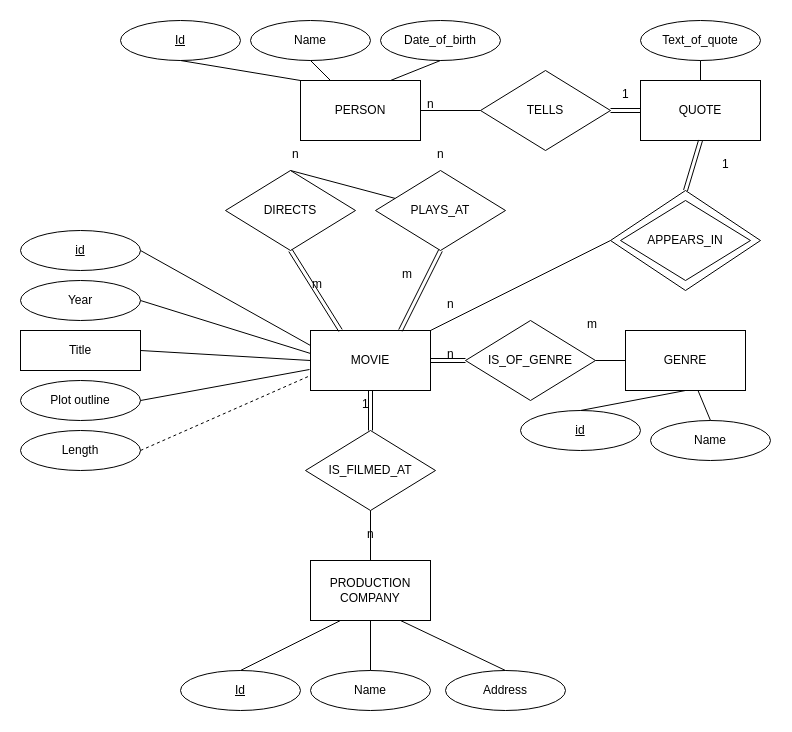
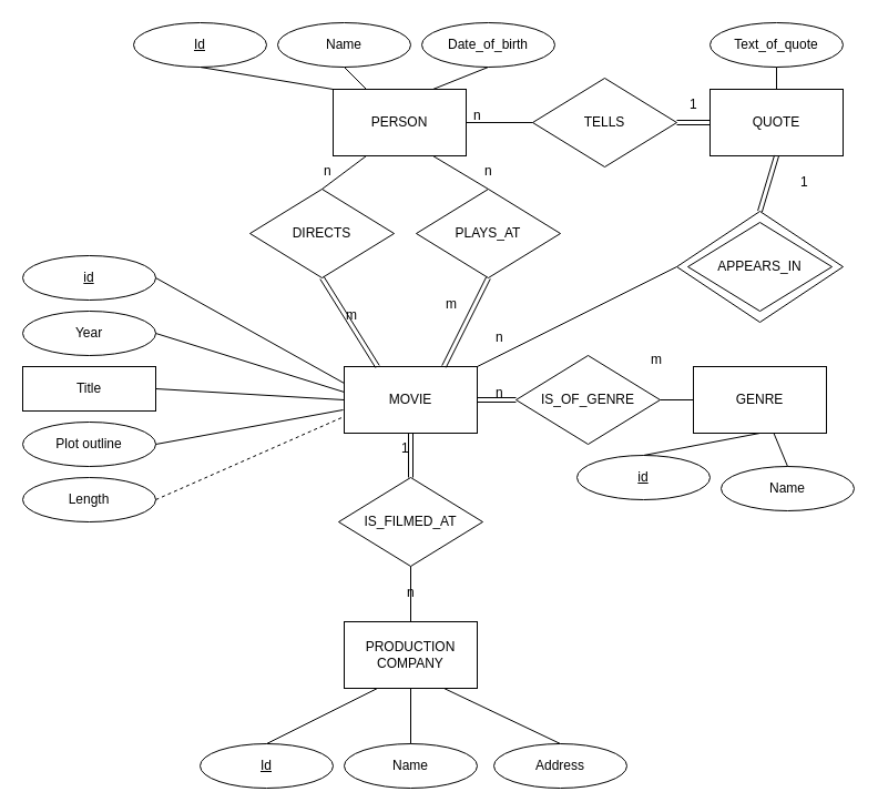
  <mxCell id="0" />
  <mxCell id="1" parent="0" />
  <mxCell id="2" value="" style="rhombus;whiteSpace=wrap;html=1;" parent="1" vertex="1"><mxGeometry x="610" y="190" width="150" height="100" as="geometry" /></mxCell>
  <mxCell id="3" value="APPEARS_IN" style="rhombus;whiteSpace=wrap;html=1;" parent="1" vertex="1"><mxGeometry x="620" y="200" width="130" height="80" as="geometry" /></mxCell>
  <mxCell id="4" value="MOVIE" style="rounded=0;whiteSpace=wrap;html=1;" parent="1" vertex="1"><mxGeometry x="310" y="330" width="120" height="60" as="geometry" /></mxCell>
  <mxCell id="5" value="Title " style="whiteSpace=wrap;html=1;rounded=0;" parent="1" vertex="1"><mxGeometry x="20" y="330" width="120" height="40" as="geometry" /></mxCell>
  <mxCell id="6" value="Year" style="ellipse;whiteSpace=wrap;html=1;" parent="1" vertex="1"><mxGeometry x="20" y="280" width="120" height="40" as="geometry" /></mxCell>
  <mxCell id="7" value="Length" style="ellipse;whiteSpace=wrap;html=1;" parent="1" vertex="1"><mxGeometry x="20" y="430" width="120" height="40" as="geometry" /></mxCell>
  <mxCell id="8" value="GENRE" style="rounded=0;whiteSpace=wrap;html=1;" parent="1" vertex="1"><mxGeometry x="625" y="330" width="120" height="60" as="geometry" /></mxCell>
  <mxCell id="9" value="&lt;u&gt;id&lt;/u&gt;" style="ellipse;whiteSpace=wrap;html=1;" parent="1" vertex="1"><mxGeometry x="20" y="230" width="120" height="40" as="geometry" /></mxCell>
  <mxCell id="10" value="PERSON" style="rounded=0;whiteSpace=wrap;html=1;" parent="1" vertex="1"><mxGeometry x="300" y="80" width="120" height="60" as="geometry" /></mxCell>
  <mxCell id="11" value="PRODUCTION COMPANY" style="rounded=0;whiteSpace=wrap;html=1;" parent="1" vertex="1"><mxGeometry x="310" y="560" width="120" height="60" as="geometry" /></mxCell>
  <mxCell id="12" value="Name" style="ellipse;whiteSpace=wrap;html=1;" parent="1" vertex="1"><mxGeometry x="310" y="670" width="120" height="40" as="geometry" /></mxCell>
  <mxCell id="13" value="Name" style="ellipse;whiteSpace=wrap;html=1;" parent="1" vertex="1"><mxGeometry x="250" y="20" width="120" height="40" as="geometry" /></mxCell>
  <mxCell id="14" value="Address" style="ellipse;whiteSpace=wrap;html=1;" parent="1" vertex="1"><mxGeometry x="445" y="670" width="120" height="40" as="geometry" /></mxCell>
  <mxCell id="15" value="Date_of_birth" style="ellipse;whiteSpace=wrap;html=1;" parent="1" vertex="1"><mxGeometry x="380" y="20" width="120" height="40" as="geometry" /></mxCell>
  <mxCell id="16" value="" style="endArrow=none;html=1;exitX=1;exitY=0.5;exitDx=0;exitDy=0;entryX=0;entryY=0.383;entryDx=0;entryDy=0;entryPerimeter=0;" parent="1" source="6" target="4" edge="1"><mxGeometry width="50" height="50" relative="1" as="geometry"><mxPoint x="330" y="440" as="sourcePoint" /><mxPoint x="380" y="390" as="targetPoint" /></mxGeometry></mxCell>
  <mxCell id="17" value="" style="endArrow=none;html=1;exitX=1;exitY=0.5;exitDx=0;exitDy=0;entryX=0;entryY=0.5;entryDx=0;entryDy=0;" parent="1" source="5" target="4" edge="1"><mxGeometry width="50" height="50" relative="1" as="geometry"><mxPoint x="330" y="440" as="sourcePoint" /><mxPoint x="220" y="320" as="targetPoint" /></mxGeometry></mxCell>
  <mxCell id="18" value="" style="endArrow=none;html=1;exitX=0.5;exitY=0;exitDx=0;exitDy=0;" parent="1" source="12" target="11" edge="1"><mxGeometry width="50" height="50" relative="1" as="geometry"><mxPoint x="335" y="570" as="sourcePoint" /><mxPoint x="385" y="520" as="targetPoint" /></mxGeometry></mxCell>
  <mxCell id="19" value="IS_FILMED_AT" style="rhombus;whiteSpace=wrap;html=1;" parent="1" vertex="1"><mxGeometry x="305" y="430" width="130" height="80" as="geometry" /></mxCell>
  <mxCell id="20" value="" style="endArrow=none;html=1;entryX=0.75;entryY=1;entryDx=0;entryDy=0;exitX=0.5;exitY=0;exitDx=0;exitDy=0;" parent="1" source="14" target="11" edge="1"><mxGeometry width="50" height="50" relative="1" as="geometry"><mxPoint x="335" y="570" as="sourcePoint" /><mxPoint x="385" y="520" as="targetPoint" /></mxGeometry></mxCell>
  <mxCell id="21" value="IS_OF_GENRE" style="rhombus;whiteSpace=wrap;html=1;" parent="1" vertex="1"><mxGeometry x="465" y="320" width="130" height="80" as="geometry" /></mxCell>
  <mxCell id="22" value="Plot outline" style="ellipse;whiteSpace=wrap;html=1;" parent="1" vertex="1"><mxGeometry x="20" y="380" width="120" height="40" as="geometry" /></mxCell>
  <mxCell id="23" value="DIRECTS" style="rhombus;whiteSpace=wrap;html=1;" parent="1" vertex="1"><mxGeometry x="225" y="170" width="130" height="80" as="geometry" /></mxCell>
  <mxCell id="24" value="PLAYS_AT" style="rhombus;whiteSpace=wrap;html=1;" parent="1" vertex="1"><mxGeometry x="375" y="170" width="130" height="80" as="geometry" /></mxCell>
  <mxCell id="25" value="" style="endArrow=none;html=1;exitX=1;exitY=0.5;exitDx=0;exitDy=0;entryX=0;entryY=0.75;entryDx=0;entryDy=0;dashed=1;" parent="1" source="7" target="4" edge="1"><mxGeometry width="50" height="50" relative="1" as="geometry"><mxPoint x="330" y="410" as="sourcePoint" /><mxPoint x="310" y="370" as="targetPoint" /></mxGeometry></mxCell>
  <mxCell id="26" value="" style="endArrow=none;html=1;entryX=1;entryY=0.5;entryDx=0;entryDy=0;exitX=0;exitY=0.25;exitDx=0;exitDy=0;" parent="1" source="4" target="9" edge="1"><mxGeometry width="50" height="50" relative="1" as="geometry"><mxPoint x="330" y="410" as="sourcePoint" /><mxPoint x="380" y="360" as="targetPoint" /></mxGeometry></mxCell>
  <mxCell id="27" value="" style="endArrow=none;html=1;exitX=1;exitY=0.5;exitDx=0;exitDy=0;" parent="1" source="22" edge="1"><mxGeometry width="50" height="50" relative="1" as="geometry"><mxPoint x="330" y="410" as="sourcePoint" /><mxPoint x="309" y="369" as="targetPoint" /></mxGeometry></mxCell>
- <mxCell id="28" value="" style="endArrow=none;html=1;exitX=0.5;exitY=0;exitDx=0;exitDy=0;" parent="1" source="23" target="24" edge="1"><mxGeometry width="50" height="50" relative="1" as="geometry"><mxPoint x="390" y="330" as="sourcePoint" /><mxPoint x="450" y="260" as="targetPoint" /></mxGeometry></mxCell>
+ <mxCell id="28" value="" style="endArrow=none;html=1;exitX=0.5;exitY=0;exitDx=0;exitDy=0;entryX=0.25;entryY=1;entryDx=0;entryDy=0;" parent="1" source="23" target="10" edge="1"><mxGeometry width="50" height="50" relative="1" as="geometry"><mxPoint x="390" y="330" as="sourcePoint" /><mxPoint x="450" y="260" as="targetPoint" /></mxGeometry></mxCell>
+ <mxCell id="29" value="" style="endArrow=none;html=1;exitX=0.75;exitY=1;exitDx=0;exitDy=0;entryX=0.5;entryY=0;entryDx=0;entryDy=0;" parent="1" source="10" target="24" edge="1"><mxGeometry width="50" height="50" relative="1" as="geometry"><mxPoint x="310" y="180" as="sourcePoint" /><mxPoint x="360" y="150" as="targetPoint" /></mxGeometry></mxCell>
  <mxCell id="30" value="" style="endArrow=none;html=1;exitX=0.5;exitY=1;exitDx=0;exitDy=0;entryX=0.25;entryY=0;entryDx=0;entryDy=0;" parent="1" source="13" target="10" edge="1"><mxGeometry width="50" height="50" relative="1" as="geometry"><mxPoint x="420" y="150" as="sourcePoint" /><mxPoint x="450" y="180" as="targetPoint" /></mxGeometry></mxCell>
  <mxCell id="31" value="" style="endArrow=none;html=1;exitX=0.5;exitY=1;exitDx=0;exitDy=0;entryX=0.75;entryY=0;entryDx=0;entryDy=0;" parent="1" source="15" target="10" edge="1"><mxGeometry width="50" height="50" relative="1" as="geometry"><mxPoint x="320" y="70" as="sourcePoint" /><mxPoint x="360" y="90" as="targetPoint" /></mxGeometry></mxCell>
  <mxCell id="32" value="" style="endArrow=none;html=1;exitX=0.5;exitY=0;exitDx=0;exitDy=0;entryX=0.5;entryY=1;entryDx=0;entryDy=0;" parent="1" source="11" target="19" edge="1"><mxGeometry width="50" height="50" relative="1" as="geometry"><mxPoint x="370" y="440" as="sourcePoint" /><mxPoint x="360" y="520" as="targetPoint" /></mxGeometry></mxCell>
  <mxCell id="33" value="" style="endArrow=none;html=1;exitX=0;exitY=0.5;exitDx=0;exitDy=0;entryX=1;entryY=0.5;entryDx=0;entryDy=0;" parent="1" source="8" target="21" edge="1"><mxGeometry width="50" height="50" relative="1" as="geometry"><mxPoint x="460" y="340" as="sourcePoint" /><mxPoint x="420" y="360" as="targetPoint" /></mxGeometry></mxCell>
  <mxCell id="34" value="&lt;u&gt;id&lt;/u&gt;" style="ellipse;whiteSpace=wrap;html=1;" parent="1" vertex="1"><mxGeometry x="520" y="410" width="120" height="40" as="geometry" /></mxCell>
  <mxCell id="35" value="" style="endArrow=none;html=1;exitX=0.5;exitY=0;exitDx=0;exitDy=0;entryX=0.5;entryY=1;entryDx=0;entryDy=0;" parent="1" source="34" target="8" edge="1"><mxGeometry width="50" height="50" relative="1" as="geometry"><mxPoint x="460" y="340" as="sourcePoint" /><mxPoint x="420" y="360" as="targetPoint" /></mxGeometry></mxCell>
  <mxCell id="36" value="&lt;span style=&quot;font-family: &amp;#34;helvetica&amp;#34; ; text-align: center&quot;&gt;n&lt;/span&gt;" style="text;whiteSpace=wrap;html=1;" parent="1" vertex="1"><mxGeometry x="290" y="140" width="10" height="30" as="geometry" /></mxCell>
  <mxCell id="37" value="&lt;span style=&quot;font-family: &amp;#34;helvetica&amp;#34; ; text-align: center&quot;&gt;m&lt;/span&gt;" style="text;whiteSpace=wrap;html=1;" parent="1" vertex="1"><mxGeometry x="310" y="270" width="10" height="30" as="geometry" /></mxCell>
  <mxCell id="38" value="&lt;span style=&quot;font-family: &amp;#34;helvetica&amp;#34; ; text-align: center&quot;&gt;n&lt;/span&gt;" style="text;whiteSpace=wrap;html=1;" parent="1" vertex="1"><mxGeometry x="435" y="140" width="10" height="30" as="geometry" /></mxCell>
  <mxCell id="39" value="&lt;span style=&quot;font-family: &amp;#34;helvetica&amp;#34; ; text-align: center&quot;&gt;m&lt;/span&gt;" style="text;whiteSpace=wrap;html=1;" parent="1" vertex="1"><mxGeometry x="400" y="260" width="10" height="30" as="geometry" /></mxCell>
  <mxCell id="40" value="&lt;span style=&quot;font-family: &amp;#34;helvetica&amp;#34; ; text-align: center&quot;&gt;n&lt;/span&gt;" style="text;whiteSpace=wrap;html=1;" parent="1" vertex="1"><mxGeometry x="445" y="340" width="10" height="30" as="geometry" /></mxCell>
  <mxCell id="41" value="&lt;span style=&quot;font-family: &amp;#34;helvetica&amp;#34; ; text-align: center&quot;&gt;m&lt;/span&gt;" style="text;whiteSpace=wrap;html=1;" parent="1" vertex="1"><mxGeometry x="585" y="310" width="10" height="30" as="geometry" /></mxCell>
  <mxCell id="42" value="&lt;span style=&quot;font-family: &amp;#34;helvetica&amp;#34; ; text-align: center&quot;&gt;1&lt;/span&gt;" style="text;whiteSpace=wrap;html=1;" parent="1" vertex="1"><mxGeometry x="360" y="390" width="10" height="30" as="geometry" /></mxCell>
  <mxCell id="43" value="&lt;span style=&quot;font-family: &amp;#34;helvetica&amp;#34; ; text-align: center&quot;&gt;n&lt;/span&gt;" style="text;whiteSpace=wrap;html=1;" parent="1" vertex="1"><mxGeometry x="365" y="520" width="10" height="30" as="geometry" /></mxCell>
  <mxCell id="44" value="" style="shape=link;html=1;entryX=0.5;entryY=1;entryDx=0;entryDy=0;exitX=0.5;exitY=0;exitDx=0;exitDy=0;" parent="1" source="19" target="4" edge="1"><mxGeometry width="100" relative="1" as="geometry"><mxPoint x="235" y="409.8" as="sourcePoint" /><mxPoint x="335" y="409.8" as="targetPoint" /></mxGeometry></mxCell>
  <mxCell id="45" value="" style="shape=link;html=1;exitX=0.5;exitY=1;exitDx=0;exitDy=0;entryX=0.25;entryY=0;entryDx=0;entryDy=0;" parent="1" source="23" target="4" edge="1"><mxGeometry width="100" relative="1" as="geometry"><mxPoint x="330" y="190" as="sourcePoint" /><mxPoint x="430" y="190" as="targetPoint" /></mxGeometry></mxCell>
  <mxCell id="46" value="" style="shape=link;html=1;exitX=0.5;exitY=1;exitDx=0;exitDy=0;entryX=0.75;entryY=0;entryDx=0;entryDy=0;" parent="1" source="24" target="4" edge="1"><mxGeometry width="100" relative="1" as="geometry"><mxPoint x="300" y="260" as="sourcePoint" /><mxPoint x="330" y="330" as="targetPoint" /></mxGeometry></mxCell>
  <mxCell id="47" value="" style="shape=link;html=1;exitX=0;exitY=0.5;exitDx=0;exitDy=0;entryX=1;entryY=0.5;entryDx=0;entryDy=0;" parent="1" source="21" target="4" edge="1"><mxGeometry width="100" relative="1" as="geometry"><mxPoint x="310" y="270" as="sourcePoint" /><mxPoint x="340" y="340" as="targetPoint" /></mxGeometry></mxCell>
  <mxCell id="48" value="QUOTE" style="rounded=0;whiteSpace=wrap;html=1;" parent="1" vertex="1"><mxGeometry x="640" y="80" width="120" height="60" as="geometry" /></mxCell>
  <mxCell id="49" value="TELLS" style="rhombus;whiteSpace=wrap;html=1;" parent="1" vertex="1"><mxGeometry x="480" y="70" width="130" height="80" as="geometry" /></mxCell>
  <mxCell id="50" value="" style="endArrow=none;html=1;exitX=1;exitY=0.5;exitDx=0;exitDy=0;entryX=0;entryY=0.5;entryDx=0;entryDy=0;" parent="1" source="10" target="49" edge="1"><mxGeometry width="50" height="50" relative="1" as="geometry"><mxPoint x="600" y="260" as="sourcePoint" /><mxPoint x="650" y="210" as="targetPoint" /></mxGeometry></mxCell>
  <mxCell id="51" value="" style="shape=link;html=1;exitX=1;exitY=0.5;exitDx=0;exitDy=0;entryX=0;entryY=0.5;entryDx=0;entryDy=0;" parent="1" source="49" target="48" edge="1"><mxGeometry width="100" relative="1" as="geometry"><mxPoint x="580" y="230" as="sourcePoint" /><mxPoint x="680" y="230" as="targetPoint" /></mxGeometry></mxCell>
  <mxCell id="52" value="" style="shape=link;html=1;exitX=0.5;exitY=0;exitDx=0;exitDy=0;entryX=0.5;entryY=1;entryDx=0;entryDy=0;" parent="1" source="2" target="48" edge="1"><mxGeometry width="100" relative="1" as="geometry"><mxPoint x="720" y="300" as="sourcePoint" /><mxPoint x="820" y="300" as="targetPoint" /></mxGeometry></mxCell>
  <mxCell id="53" value="" style="endArrow=none;html=1;exitX=1;exitY=0;exitDx=0;exitDy=0;entryX=0;entryY=0.5;entryDx=0;entryDy=0;" parent="1" source="4" target="2" edge="1"><mxGeometry width="50" height="50" relative="1" as="geometry"><mxPoint x="740" y="330" as="sourcePoint" /><mxPoint x="790" y="280" as="targetPoint" /></mxGeometry></mxCell>
  <mxCell id="54" value="&lt;span style=&quot;font-family: &amp;#34;helvetica&amp;#34; ; text-align: center&quot;&gt;n&lt;/span&gt;" style="text;whiteSpace=wrap;html=1;" parent="1" vertex="1"><mxGeometry x="425" y="90" width="10" height="30" as="geometry" /></mxCell>
  <mxCell id="55" value="&lt;span style=&quot;font-family: &amp;#34;helvetica&amp;#34; ; text-align: center&quot;&gt;1&lt;/span&gt;" style="text;whiteSpace=wrap;html=1;" parent="1" vertex="1"><mxGeometry x="620" y="80" width="10" height="30" as="geometry" /></mxCell>
  <mxCell id="56" value="&lt;span style=&quot;font-family: &amp;#34;helvetica&amp;#34; ; text-align: center&quot;&gt;n&lt;/span&gt;" style="text;whiteSpace=wrap;html=1;" parent="1" vertex="1"><mxGeometry x="445" y="290" width="10" height="30" as="geometry" /></mxCell>
  <mxCell id="57" value="&lt;div style=&quot;text-align: center&quot;&gt;&lt;span&gt;&lt;font face=&quot;helvetica&quot;&gt;1&lt;/font&gt;&lt;/span&gt;&lt;/div&gt;&lt;div style=&quot;text-align: center&quot;&gt;&lt;span&gt;&lt;font face=&quot;helvetica&quot;&gt;&lt;br&gt;&lt;/font&gt;&lt;/span&gt;&lt;/div&gt;" style="text;whiteSpace=wrap;html=1;" parent="1" vertex="1"><mxGeometry x="720" y="150" width="10" height="30" as="geometry" /></mxCell>
  <mxCell id="58" value="Text_of_quote" style="ellipse;whiteSpace=wrap;html=1;" parent="1" vertex="1"><mxGeometry x="640" y="20" width="120" height="40" as="geometry" /></mxCell>
  <mxCell id="59" value="Name" style="ellipse;whiteSpace=wrap;html=1;" parent="1" vertex="1"><mxGeometry x="650" y="420" width="120" height="40" as="geometry" /></mxCell>
  <mxCell id="60" value="" style="endArrow=none;html=1;exitX=0.5;exitY=0;exitDx=0;exitDy=0;" parent="1" source="59" target="8" edge="1"><mxGeometry width="50" height="50" relative="1" as="geometry"><mxPoint x="480" y="410" as="sourcePoint" /><mxPoint x="360" y="400" as="targetPoint" /></mxGeometry></mxCell>
  <mxCell id="61" value="&lt;u&gt;Id&lt;/u&gt;" style="ellipse;whiteSpace=wrap;html=1;" parent="1" vertex="1"><mxGeometry x="120" y="20" width="120" height="40" as="geometry" /></mxCell>
  <mxCell id="62" value="" style="endArrow=none;html=1;entryX=0.5;entryY=1;entryDx=0;entryDy=0;exitX=0;exitY=0;exitDx=0;exitDy=0;" parent="1" source="10" target="61" edge="1"><mxGeometry width="50" height="50" relative="1" as="geometry"><mxPoint x="430" y="410" as="sourcePoint" /><mxPoint x="480" y="360" as="targetPoint" /></mxGeometry></mxCell>
  <mxCell id="63" value="&lt;u&gt;Id&lt;/u&gt;" style="ellipse;whiteSpace=wrap;html=1;" parent="1" vertex="1"><mxGeometry x="180" y="670" width="120" height="40" as="geometry" /></mxCell>
  <mxCell id="64" value="" style="endArrow=none;html=1;entryX=0.25;entryY=1;entryDx=0;entryDy=0;exitX=0.5;exitY=0;exitDx=0;exitDy=0;" parent="1" source="63" target="11" edge="1"><mxGeometry width="50" height="50" relative="1" as="geometry"><mxPoint x="180" y="660" as="sourcePoint" /><mxPoint x="440" y="360" as="targetPoint" /></mxGeometry></mxCell>
  <mxCell id="65" value="" style="endArrow=none;html=1;entryX=0.5;entryY=1;entryDx=0;entryDy=0;exitX=0.5;exitY=0;exitDx=0;exitDy=0;" edge="1" parent="1" source="48" target="58"><mxGeometry width="50" height="50" relative="1" as="geometry"><mxPoint x="340" y="420" as="sourcePoint" /><mxPoint x="390" y="370" as="targetPoint" /></mxGeometry></mxCell>
